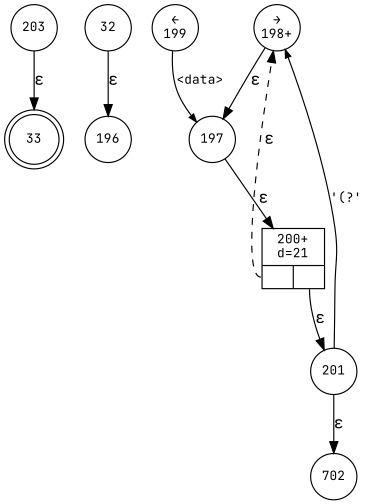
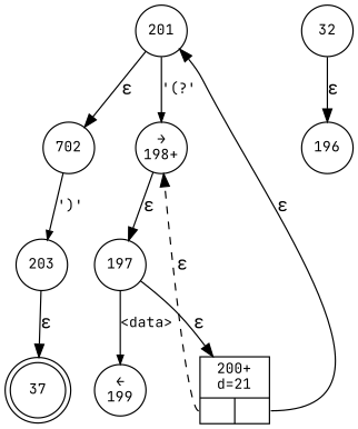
  digraph {
    fontname="JetBrains Mono"
    rankdir=TB
    node [fixedsize=true fontname="JetBrains Mono" fontsize=11 shape=circle peripheries=1]
    edge [fontname="JetBrains Mono"]
-   n1 [label=33 shape=doublecircle width=.6 peripheries=""]
+   n1 [label=37 shape=doublecircle width=.6 peripheries=""]
    n2 [label=32 width=.55]
    n3 [label=196 width=.55]
    n4 [label="&rarr;\n198+" width=.55]
    n5 [label=197 width=.55]
    n6 [label="&larr;\n199" width=.55]
    n7 [fixedsize=false label="{200+\nd=21|{<p0>|<p1>}}" shape=record]
    n8 [label=201 width=.55]
    n9 [label=702 width=.55]
    n10 [label=203 width=.55]
    n2 -> n3 [label="&epsilon;"]
    n4 -> n5 [label="&epsilon;"]
-   n6 -> n5 [arrowhead=normal arrowsize=.7 fontsize=11 label="<data>"]
+   n5 -> n6 [arrowhead=normal arrowsize=.7 fontsize=11 label="<data>"]
    n5 -> n7 [label="&epsilon;"]
    n7 -> n4 [label="&epsilon;" style=dashed tailport=p0]
    n7 -> n8 [label="&epsilon;" tailport=p1]
    n8 -> n4 [arrowhead=normal arrowsize=.7 fontsize=11 label="'(?'"]
    n8 -> n9 [label="&epsilon;"]
+   n9 -> n10 [arrowhead=normal arrowsize=.7 fontsize=11 label="')'"]
    n10 -> n1 [label="&epsilon;"]
  }
